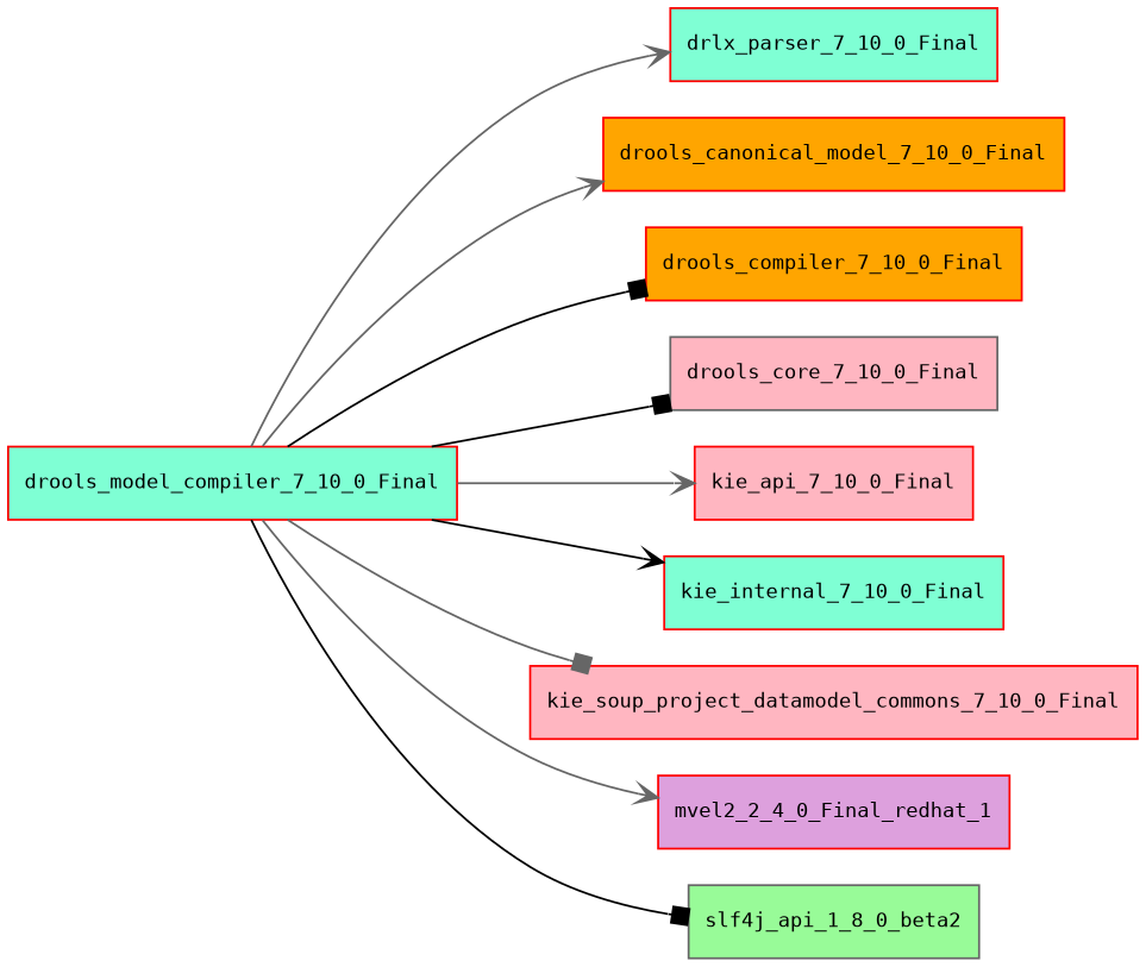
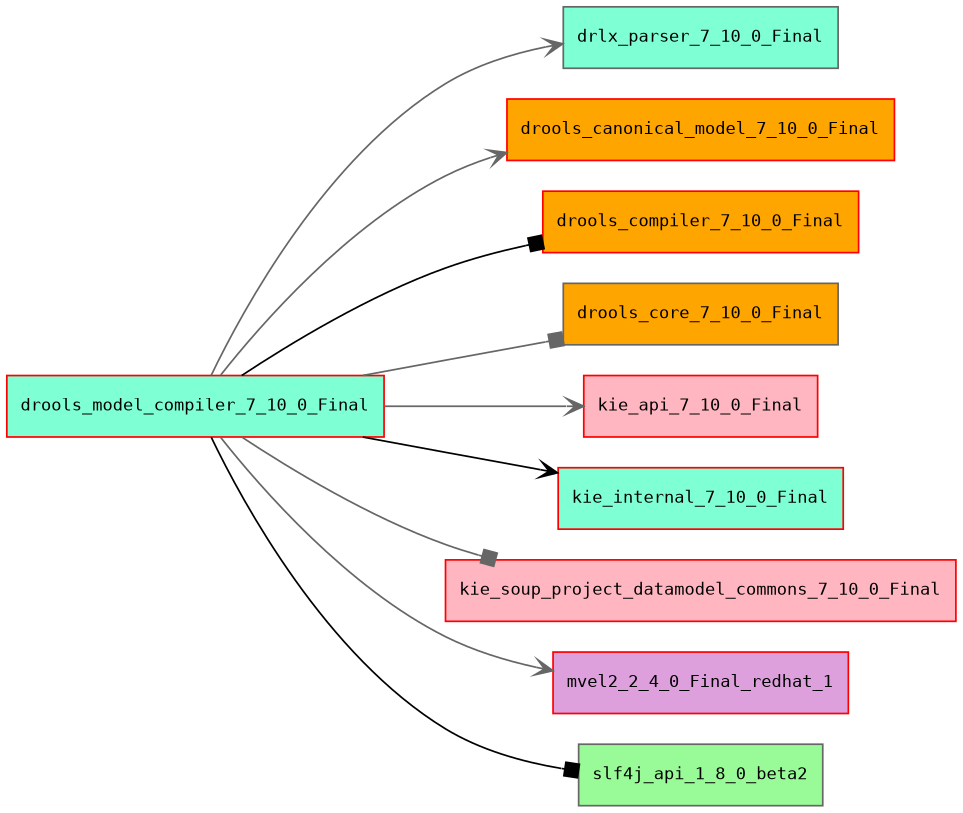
  digraph {
    fontname="DejaVu Sans Mono"
    rankdir=LR
    node [color=red fillcolor=aquamarine fontname="DejaVu Sans Mono" fontsize=10.0 shape=box style=filled]
    edge [arrowhead=vee color=gray40 fontname="DejaVu Sans Mono"]
    drools_model_compiler_7_10_0_Final
-   drlx_parser_7_10_0_Final
+   drlx_parser_7_10_0_Final [color=gray40]
    drools_canonical_model_7_10_0_Final [fillcolor=orange]
    drools_compiler_7_10_0_Final [fillcolor=orange]
-   drools_core_7_10_0_Final [color=gray40 fillcolor=lightpink]
+   drools_core_7_10_0_Final [color=gray40 fillcolor=orange]
    kie_api_7_10_0_Final [fillcolor=lightpink]
    kie_internal_7_10_0_Final
    kie_soup_project_datamodel_commons_7_10_0_Final [fillcolor=lightpink]
    mvel2_2_4_0_Final_redhat_1 [fillcolor=plum]
    slf4j_api_1_8_0_beta2 [color=gray40 fillcolor=palegreen]
    drools_model_compiler_7_10_0_Final -> drlx_parser_7_10_0_Final
    drools_model_compiler_7_10_0_Final -> drools_canonical_model_7_10_0_Final
    drools_model_compiler_7_10_0_Final -> drools_compiler_7_10_0_Final [arrowhead=box color=black]
-   drools_model_compiler_7_10_0_Final -> drools_core_7_10_0_Final [arrowhead=box color=black]
+   drools_model_compiler_7_10_0_Final -> drools_core_7_10_0_Final [arrowhead=box]
    drools_model_compiler_7_10_0_Final -> kie_api_7_10_0_Final
    drools_model_compiler_7_10_0_Final -> kie_internal_7_10_0_Final [color=black]
    drools_model_compiler_7_10_0_Final -> kie_soup_project_datamodel_commons_7_10_0_Final [arrowhead=box]
    drools_model_compiler_7_10_0_Final -> mvel2_2_4_0_Final_redhat_1
    drools_model_compiler_7_10_0_Final -> slf4j_api_1_8_0_beta2 [arrowhead=box color=black]
  }
